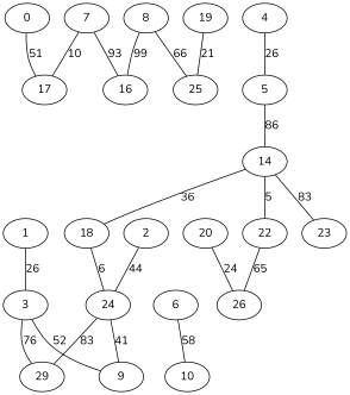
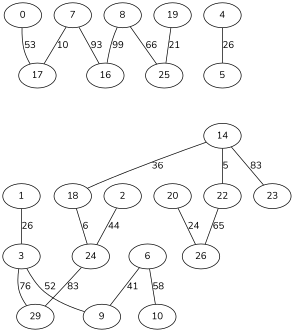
  graph {
    fontname=Nunito
    node [fontname=Nunito]
    edge [fontname=Nunito]
    n1 [label=0]
    n2 [label=17]
    n3 [label=1]
    n4 [label=3]
    n5 [label=9]
    n6 [label=29]
    n7 [label=2]
    n8 [label=24]
    n9 [label=4]
    n10 [label=5]
    n11 [label=14]
    n12 [label=18]
    n13 [label=22]
    n14 [label=23]
    n15 [label=25]
    n16 [label=6]
    n17 [label=10]
    n18 [label=7]
    n19 [label=16]
    n20 [label=8]
    n21 [label=26]
    n22 [label=19]
    n23 [label=20]
-   n1 -- n2 [label=51]
+   n1 -- n2 [label=53]
    n3 -- n4 [label=26]
    n4 -- n5 [label=52]
    n4 -- n6 [label=76]
    n7 -- n8 [label=44]
    n8 -- n6 [label=83]
    n9 -- n10 [label=26]
-   n10 -- n11 [label=86]
    n11 -- n12 [label=36]
    n11 -- n13 [label=5]
    n11 -- n14 [label=83]
    n12 -- n8 [label=6]
    n13 -- n21 [label=65]
-   n8 -- n5 [label=41]
+   n16 -- n5 [label=41]
    n16 -- n17 [label=58]
    n18 -- n2 [label=10]
    n18 -- n19 [label=93]
    n20 -- n15 [label=66]
    n20 -- n19 [label=99]
    n22 -- n15 [label=21]
    n23 -- n21 [label=24]
  }
